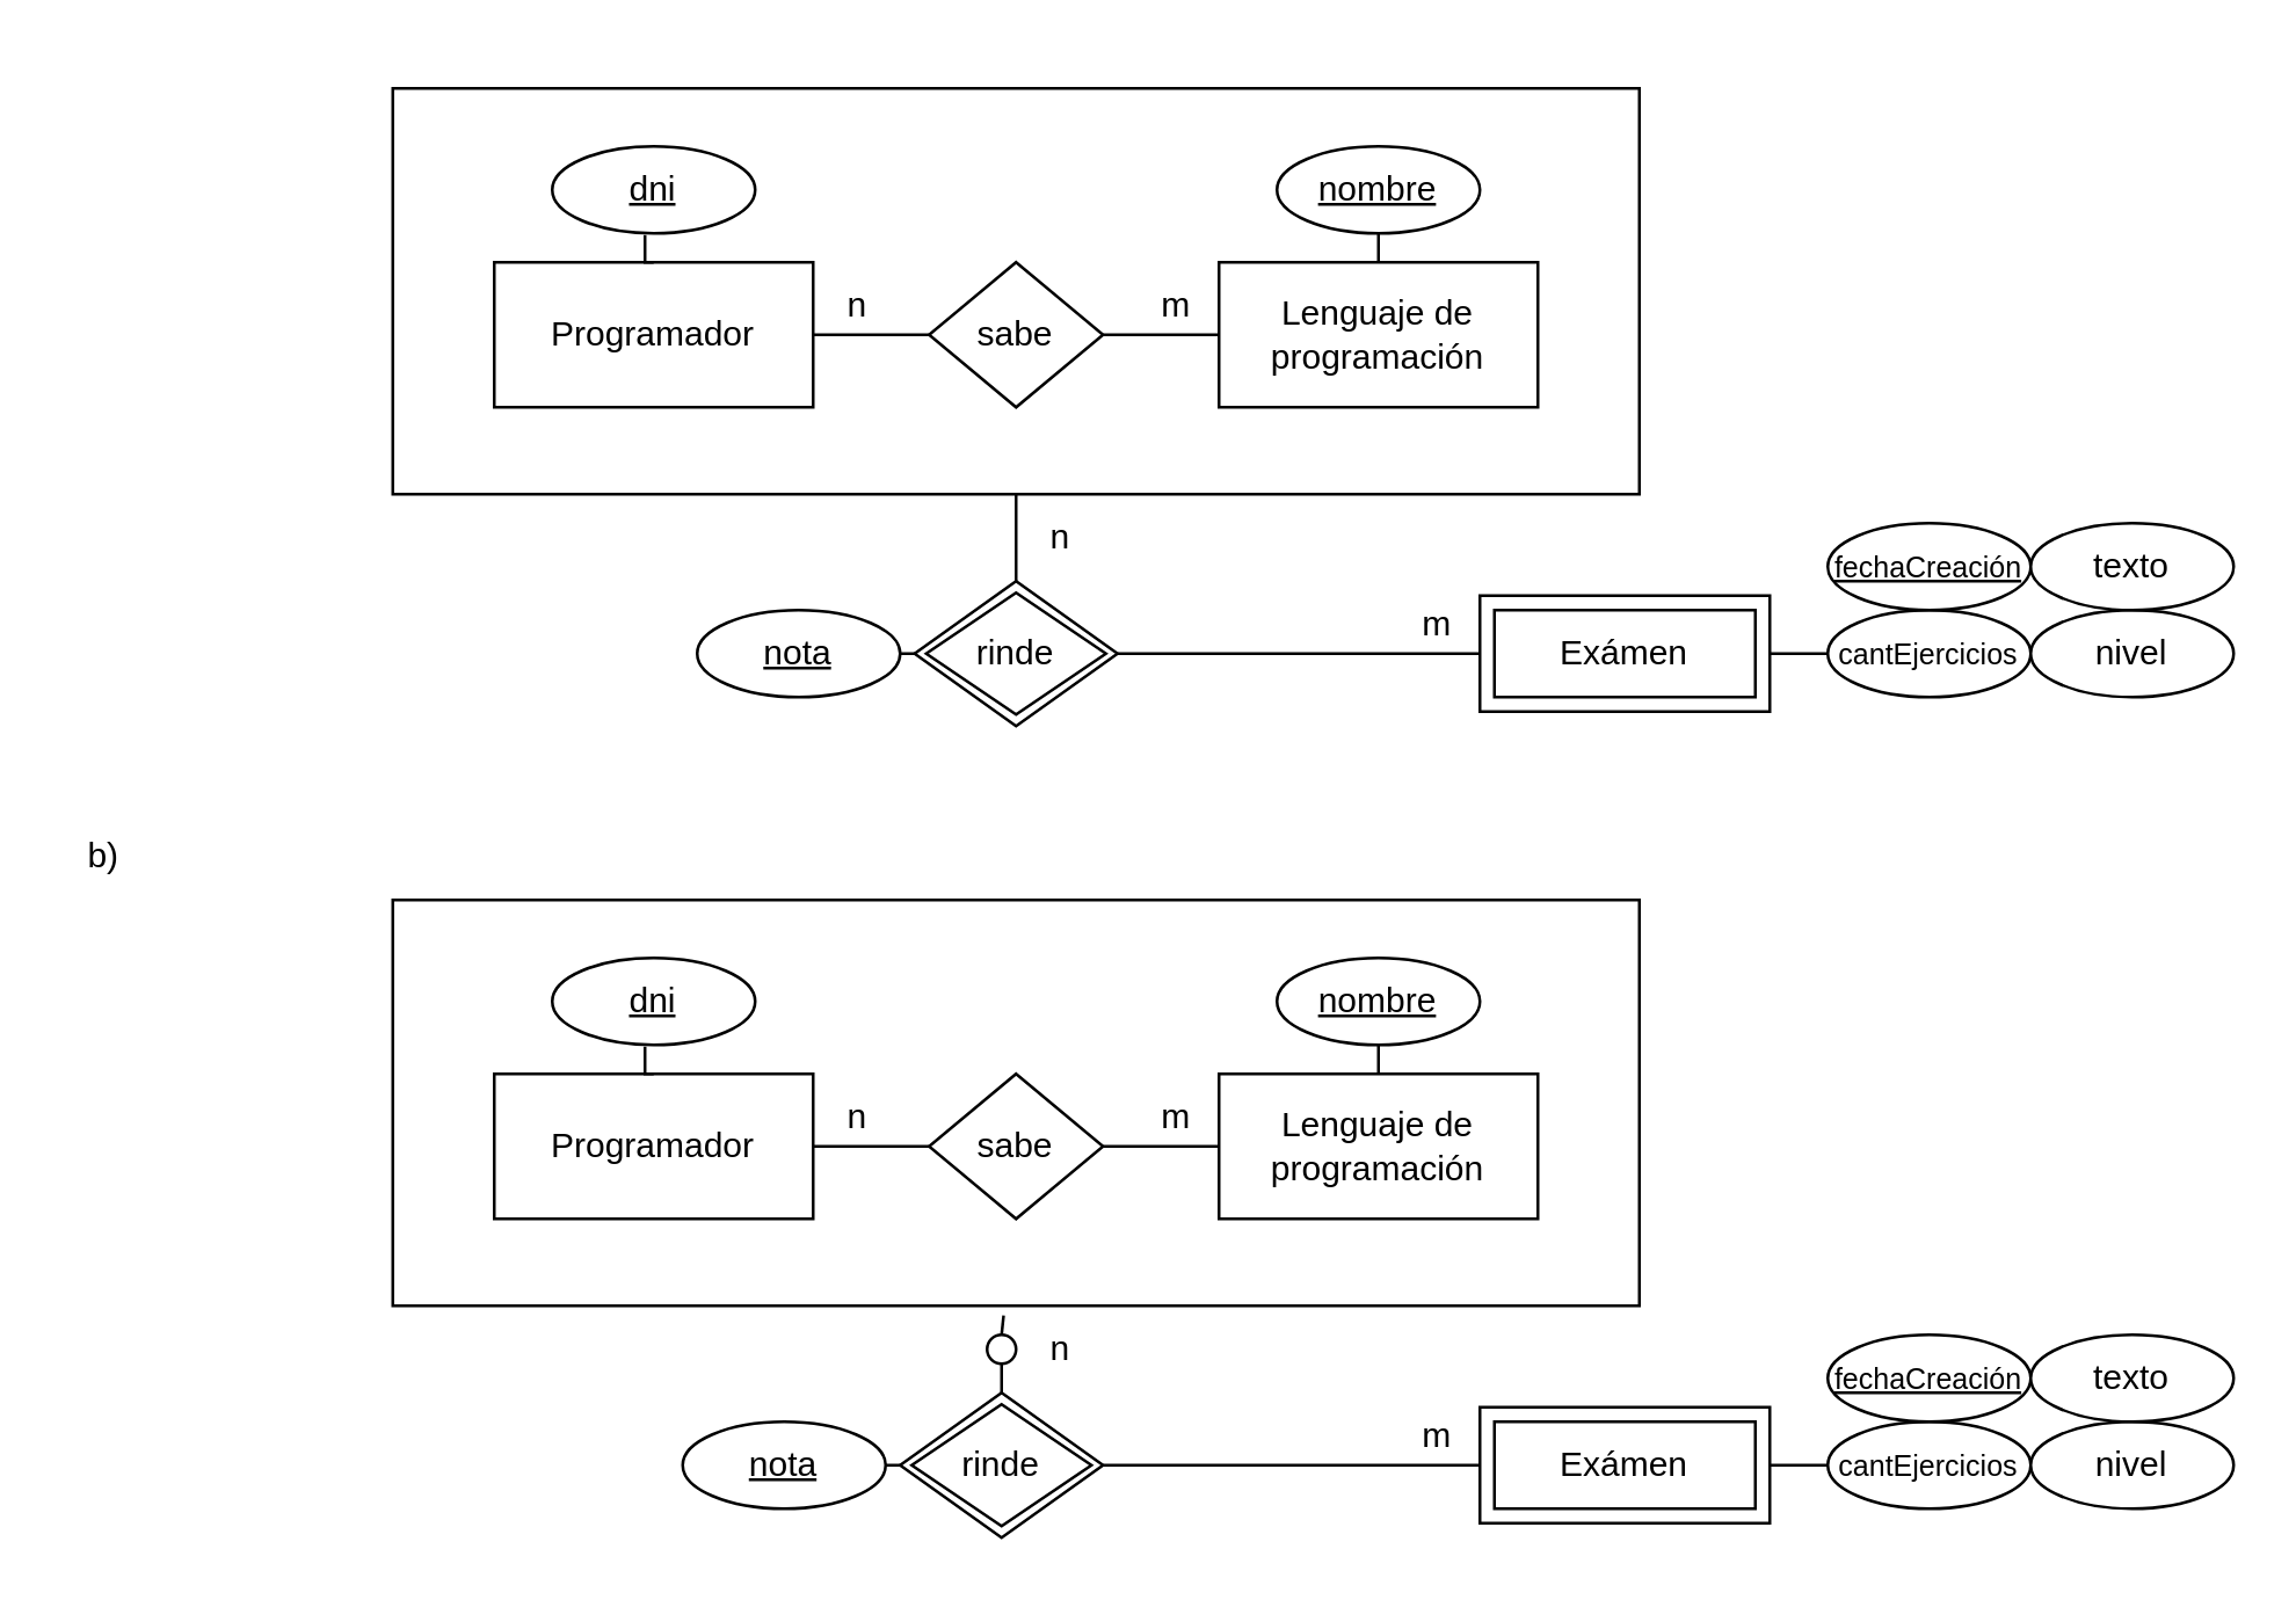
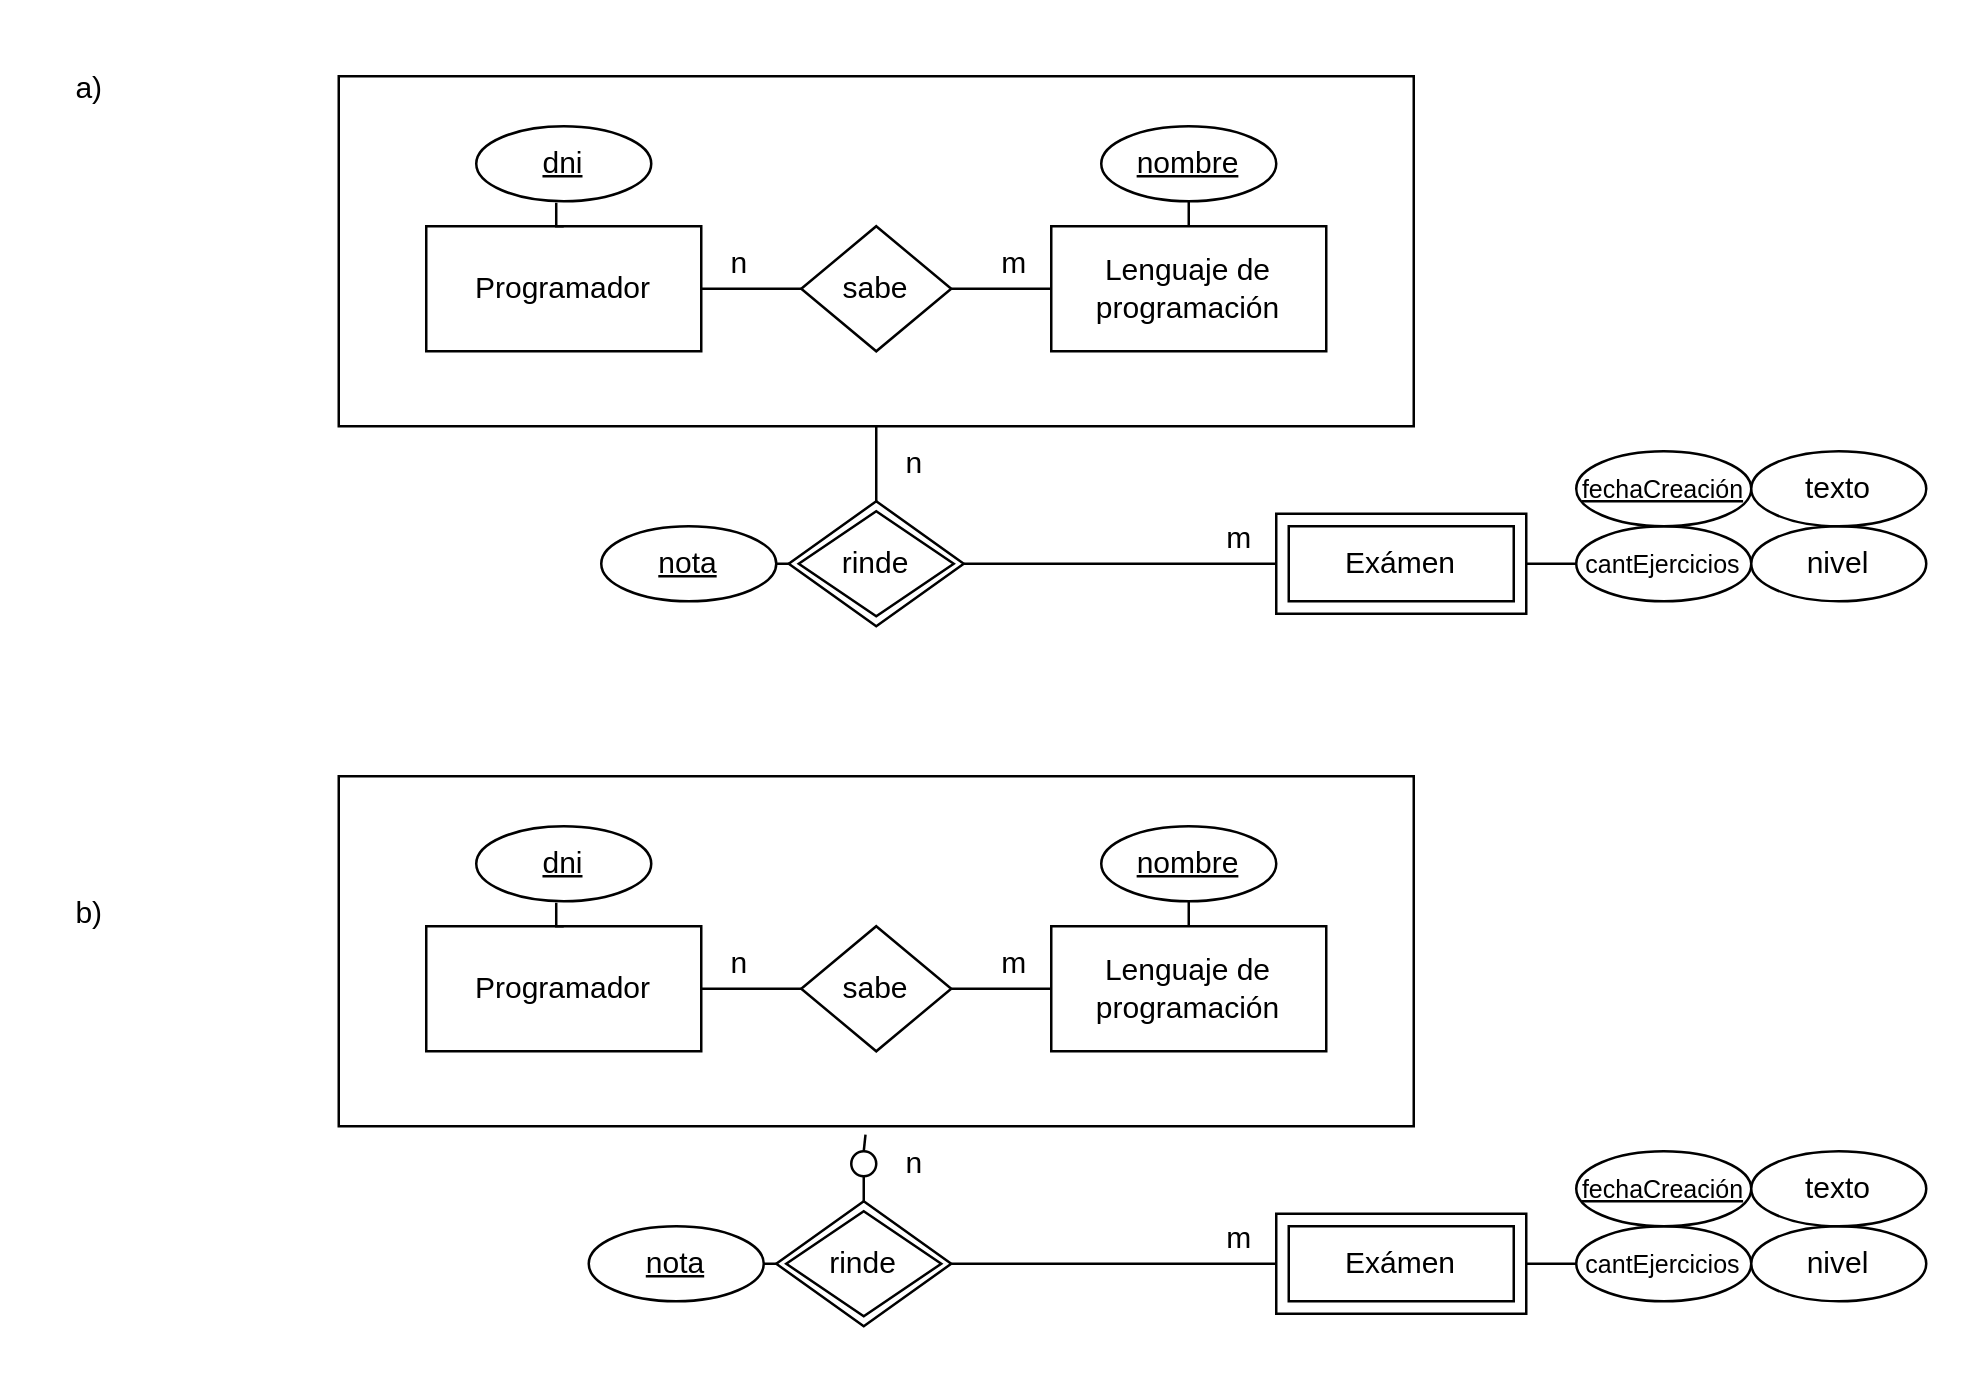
  <mxCell id="0" />
  <mxCell id="1" parent="0" />
  <mxCell id="2" style="edgeStyle=orthogonalEdgeStyle;rounded=0;orthogonalLoop=1;jettySize=auto;html=1;endArrow=none;endFill=0;" edge="1" parent="1" source="3" target="28"><mxGeometry relative="1" as="geometry"><mxPoint x="350.029" y="200.024" as="targetPoint" /></mxGeometry></mxCell>
  <mxCell id="3" value="" style="whiteSpace=wrap;html=1;" vertex="1" parent="1"><mxGeometry x="135" y="30" width="430" height="140" as="geometry" /></mxCell>
  <mxCell id="4" style="edgeStyle=orthogonalEdgeStyle;rounded=0;orthogonalLoop=1;jettySize=auto;html=1;shape=wire;dashed=1;endArrow=none;endFill=0;entryX=0;entryY=0.5;entryDx=0;entryDy=0;" parent="1" source="5" edge="1" target="9"><mxGeometry relative="1" as="geometry"><mxPoint x="320" y="205" as="targetPoint" /><mxPoint x="290" y="104.71" as="sourcePoint" /><Array as="points" /></mxGeometry></mxCell>
  <mxCell id="5" value="Programador" style="rounded=0;whiteSpace=wrap;html=1;" parent="1" vertex="1"><mxGeometry x="170" y="90" width="110" height="50" as="geometry" /></mxCell>
  <mxCell id="6" style="edgeStyle=orthogonalEdgeStyle;rounded=0;orthogonalLoop=1;jettySize=auto;html=1;endArrow=none;endFill=0;" parent="1" source="7" target="10" edge="1"><mxGeometry relative="1" as="geometry" /></mxCell>
  <mxCell id="7" value="Lenguaje de programación" style="whiteSpace=wrap;html=1;rounded=0;" parent="1" vertex="1"><mxGeometry x="420" y="90" width="110" height="50" as="geometry" /></mxCell>
  <mxCell id="8" style="edgeStyle=orthogonalEdgeStyle;rounded=0;orthogonalLoop=1;jettySize=auto;html=1;endArrow=none;endFill=0;" parent="1" source="9" target="7" edge="1"><mxGeometry relative="1" as="geometry"><mxPoint x="795" y="140" as="sourcePoint" /></mxGeometry></mxCell>
  <mxCell id="9" value="sabe" style="rhombus;whiteSpace=wrap;html=1;" parent="1" vertex="1"><mxGeometry x="320" y="90" width="60" height="50" as="geometry" /></mxCell>
  <mxCell id="10" value="&lt;u&gt;nombre&lt;/u&gt;" style="ellipse;whiteSpace=wrap;html=1;" parent="1" vertex="1"><mxGeometry x="440" y="50" width="70" height="30" as="geometry" /></mxCell>
  <mxCell id="11" value="&lt;u&gt;dni&lt;/u&gt;" style="ellipse;whiteSpace=wrap;html=1;" parent="1" vertex="1"><mxGeometry x="190" y="50" width="70" height="30" as="geometry" /></mxCell>
  <mxCell id="12" style="edgeStyle=orthogonalEdgeStyle;rounded=0;orthogonalLoop=1;jettySize=auto;html=1;exitX=0.5;exitY=0;exitDx=0;exitDy=0;entryX=0.457;entryY=1.021;entryDx=0;entryDy=0;entryPerimeter=0;endArrow=none;endFill=0;" parent="1" source="5" target="11" edge="1"><mxGeometry relative="1" as="geometry" /></mxCell>
  <mxCell id="13" style="edgeStyle=orthogonalEdgeStyle;rounded=0;orthogonalLoop=1;jettySize=auto;html=1;endArrow=none;endFill=0;" edge="1" parent="1" source="23" target="19"><mxGeometry relative="1" as="geometry"><mxPoint x="655" y="200" as="sourcePoint" /></mxGeometry></mxCell>
  <mxCell id="14" style="edgeStyle=orthogonalEdgeStyle;rounded=0;orthogonalLoop=1;jettySize=auto;html=1;endArrow=none;endFill=0;" edge="1" parent="1" source="28" target="23"><mxGeometry relative="1" as="geometry"><mxPoint x="380" y="225" as="sourcePoint" /><mxPoint x="645" y="140" as="targetPoint" /></mxGeometry></mxCell>
  <mxCell id="15" style="edgeStyle=orthogonalEdgeStyle;rounded=0;orthogonalLoop=1;jettySize=auto;html=1;endArrow=none;endFill=0;" edge="1" parent="1" source="28" target="16"><mxGeometry relative="1" as="geometry"><mxPoint x="320.034" y="225.029" as="sourcePoint" /></mxGeometry></mxCell>
  <mxCell id="16" value="&lt;u&gt;nota&lt;/u&gt;" style="ellipse;whiteSpace=wrap;html=1;" vertex="1" parent="1"><mxGeometry x="240" y="210" width="70" height="30" as="geometry" /></mxCell>
  <mxCell id="17" value="n" style="text;html=1;align=center;verticalAlign=middle;resizable=0;points=[];autosize=1;strokeColor=none;fillColor=none;" vertex="1" parent="1"><mxGeometry x="280" y="90" width="30" height="30" as="geometry" /></mxCell>
  <mxCell id="18" value="m" style="text;html=1;align=center;verticalAlign=middle;resizable=0;points=[];autosize=1;strokeColor=none;fillColor=none;" vertex="1" parent="1"><mxGeometry x="390" y="90" width="30" height="30" as="geometry" /></mxCell>
  <mxCell id="19" value="&lt;font style=&quot;font-size: 10px;&quot;&gt;cantEjercicios&lt;/font&gt;" style="ellipse;whiteSpace=wrap;html=1;" vertex="1" parent="1"><mxGeometry x="630" y="210" width="70" height="30" as="geometry" /></mxCell>
  <mxCell id="20" value="nivel" style="ellipse;whiteSpace=wrap;html=1;" vertex="1" parent="1"><mxGeometry x="700" y="210" width="70" height="30" as="geometry" /></mxCell>
  <mxCell id="21" value="&lt;u&gt;&lt;font style=&quot;font-size: 10px;&quot;&gt;fechaCreación&lt;/font&gt;&lt;/u&gt;" style="ellipse;whiteSpace=wrap;html=1;" vertex="1" parent="1"><mxGeometry x="630" y="180" width="70" height="30" as="geometry" /></mxCell>
  <mxCell id="22" value="texto" style="ellipse;whiteSpace=wrap;html=1;" vertex="1" parent="1"><mxGeometry x="700" y="180" width="70" height="30" as="geometry" /></mxCell>
  <mxCell id="23" value="Exámen" style="shape=ext;margin=3;double=1;whiteSpace=wrap;html=1;align=center;" vertex="1" parent="1"><mxGeometry x="510" y="205" width="100" height="40" as="geometry" /></mxCell>
- <mxCell id="25" value="b)" style="text;html=1;align=center;verticalAlign=middle;resizable=0;points=[];autosize=1;strokeColor=none;fillColor=none;" vertex="1" parent="1"><mxGeometry x="20" y="280" width="30" height="30" as="geometry" /></mxCell>
+ <mxCell id="24" value="a)" style="text;html=1;align=center;verticalAlign=middle;resizable=0;points=[];autosize=1;strokeColor=none;fillColor=none;" vertex="1" parent="1"><mxGeometry x="20" y="20" width="30" height="30" as="geometry" /></mxCell>
+ <mxCell id="25" value="b)" style="text;html=1;align=center;verticalAlign=middle;resizable=0;points=[];autosize=1;strokeColor=none;fillColor=none;" vertex="1" parent="1"><mxGeometry x="20" y="350" width="30" height="30" as="geometry" /></mxCell>
  <mxCell id="26" value="n" style="text;html=1;align=center;verticalAlign=middle;resizable=0;points=[];autosize=1;strokeColor=none;fillColor=none;" vertex="1" parent="1"><mxGeometry x="350" y="170" width="30" height="30" as="geometry" /></mxCell>
  <mxCell id="27" value="m" style="text;html=1;align=center;verticalAlign=middle;resizable=0;points=[];autosize=1;strokeColor=none;fillColor=none;" vertex="1" parent="1"><mxGeometry x="480" y="200" width="30" height="30" as="geometry" /></mxCell>
  <mxCell id="28" value="rinde" style="shape=rhombus;double=1;perimeter=rhombusPerimeter;whiteSpace=wrap;html=1;align=center;" vertex="1" parent="1"><mxGeometry x="315" y="200" width="70" height="50" as="geometry" /></mxCell>
  <mxCell id="29" style="edgeStyle=orthogonalEdgeStyle;rounded=0;orthogonalLoop=1;jettySize=auto;html=1;endArrow=none;endFill=0;" edge="1" parent="1"><mxGeometry relative="1" as="geometry"><mxPoint x="530.029" y="390.02" as="targetPoint" /><mxPoint x="530.029" y="360" as="sourcePoint" /></mxGeometry></mxCell>
  <mxCell id="30" value="" style="whiteSpace=wrap;html=1;" vertex="1" parent="1"><mxGeometry x="135" y="310" width="430" height="140" as="geometry" /></mxCell>
  <mxCell id="31" style="edgeStyle=orthogonalEdgeStyle;rounded=0;orthogonalLoop=1;jettySize=auto;html=1;shape=wire;dashed=1;endArrow=none;endFill=0;entryX=0;entryY=0.5;entryDx=0;entryDy=0;" edge="1" parent="1" source="32" target="36"><mxGeometry relative="1" as="geometry"><mxPoint x="320" y="485" as="targetPoint" /><mxPoint x="290" y="384.71" as="sourcePoint" /><Array as="points" /></mxGeometry></mxCell>
  <mxCell id="32" value="Programador" style="rounded=0;whiteSpace=wrap;html=1;" vertex="1" parent="1"><mxGeometry x="170" y="370" width="110" height="50" as="geometry" /></mxCell>
  <mxCell id="33" style="edgeStyle=orthogonalEdgeStyle;rounded=0;orthogonalLoop=1;jettySize=auto;html=1;endArrow=none;endFill=0;" edge="1" parent="1" source="34" target="37"><mxGeometry relative="1" as="geometry" /></mxCell>
  <mxCell id="34" value="Lenguaje de programación" style="whiteSpace=wrap;html=1;rounded=0;" vertex="1" parent="1"><mxGeometry x="420" y="370" width="110" height="50" as="geometry" /></mxCell>
  <mxCell id="35" style="edgeStyle=orthogonalEdgeStyle;rounded=0;orthogonalLoop=1;jettySize=auto;html=1;endArrow=none;endFill=0;" edge="1" parent="1" source="36" target="34"><mxGeometry relative="1" as="geometry"><mxPoint x="795" y="420" as="sourcePoint" /></mxGeometry></mxCell>
  <mxCell id="36" value="sabe" style="rhombus;whiteSpace=wrap;html=1;" vertex="1" parent="1"><mxGeometry x="320" y="370" width="60" height="50" as="geometry" /></mxCell>
  <mxCell id="37" value="&lt;u&gt;nombre&lt;/u&gt;" style="ellipse;whiteSpace=wrap;html=1;" vertex="1" parent="1"><mxGeometry x="440" y="330" width="70" height="30" as="geometry" /></mxCell>
  <mxCell id="38" value="&lt;u&gt;dni&lt;/u&gt;" style="ellipse;whiteSpace=wrap;html=1;" vertex="1" parent="1"><mxGeometry x="190" y="330" width="70" height="30" as="geometry" /></mxCell>
  <mxCell id="39" style="edgeStyle=orthogonalEdgeStyle;rounded=0;orthogonalLoop=1;jettySize=auto;html=1;exitX=0.5;exitY=0;exitDx=0;exitDy=0;entryX=0.457;entryY=1.021;entryDx=0;entryDy=0;entryPerimeter=0;endArrow=none;endFill=0;" edge="1" parent="1" source="32" target="38"><mxGeometry relative="1" as="geometry" /></mxCell>
  <mxCell id="40" style="edgeStyle=orthogonalEdgeStyle;rounded=0;orthogonalLoop=1;jettySize=auto;html=1;endArrow=none;endFill=0;" edge="1" parent="1" source="50" target="46"><mxGeometry relative="1" as="geometry"><mxPoint x="655" y="480" as="sourcePoint" /></mxGeometry></mxCell>
  <mxCell id="41" style="edgeStyle=orthogonalEdgeStyle;rounded=0;orthogonalLoop=1;jettySize=auto;html=1;endArrow=none;endFill=0;" edge="1" parent="1" source="53" target="50"><mxGeometry relative="1" as="geometry"><mxPoint x="380" y="505" as="sourcePoint" /><mxPoint x="645" y="420" as="targetPoint" /></mxGeometry></mxCell>
  <mxCell id="42" style="edgeStyle=orthogonalEdgeStyle;rounded=0;orthogonalLoop=1;jettySize=auto;html=1;endArrow=none;endFill=0;" edge="1" parent="1" source="53" target="43"><mxGeometry relative="1" as="geometry"><mxPoint x="315.034" y="505.029" as="sourcePoint" /></mxGeometry></mxCell>
  <mxCell id="43" value="&lt;u&gt;nota&lt;/u&gt;" style="ellipse;whiteSpace=wrap;html=1;" vertex="1" parent="1"><mxGeometry x="235" y="490" width="70" height="30" as="geometry" /></mxCell>
  <mxCell id="44" value="n" style="text;html=1;align=center;verticalAlign=middle;resizable=0;points=[];autosize=1;strokeColor=none;fillColor=none;" vertex="1" parent="1"><mxGeometry x="280" y="370" width="30" height="30" as="geometry" /></mxCell>
  <mxCell id="45" value="m" style="text;html=1;align=center;verticalAlign=middle;resizable=0;points=[];autosize=1;strokeColor=none;fillColor=none;" vertex="1" parent="1"><mxGeometry x="390" y="370" width="30" height="30" as="geometry" /></mxCell>
  <mxCell id="46" value="&lt;font style=&quot;font-size: 10px;&quot;&gt;cantEjercicios&lt;/font&gt;" style="ellipse;whiteSpace=wrap;html=1;" vertex="1" parent="1"><mxGeometry x="630" y="490" width="70" height="30" as="geometry" /></mxCell>
  <mxCell id="47" value="nivel" style="ellipse;whiteSpace=wrap;html=1;" vertex="1" parent="1"><mxGeometry x="700" y="490" width="70" height="30" as="geometry" /></mxCell>
  <mxCell id="48" value="&lt;u&gt;&lt;font style=&quot;font-size: 10px;&quot;&gt;fechaCreación&lt;/font&gt;&lt;/u&gt;" style="ellipse;whiteSpace=wrap;html=1;" vertex="1" parent="1"><mxGeometry x="630" y="460" width="70" height="30" as="geometry" /></mxCell>
  <mxCell id="49" value="texto" style="ellipse;whiteSpace=wrap;html=1;" vertex="1" parent="1"><mxGeometry x="700" y="460" width="70" height="30" as="geometry" /></mxCell>
  <mxCell id="50" value="Exámen" style="shape=ext;margin=3;double=1;whiteSpace=wrap;html=1;align=center;" vertex="1" parent="1"><mxGeometry x="510" y="485" width="100" height="40" as="geometry" /></mxCell>
  <mxCell id="51" value="n" style="text;html=1;align=center;verticalAlign=middle;resizable=0;points=[];autosize=1;strokeColor=none;fillColor=none;" vertex="1" parent="1"><mxGeometry x="350" y="450" width="30" height="30" as="geometry" /></mxCell>
  <mxCell id="52" value="m" style="text;html=1;align=center;verticalAlign=middle;resizable=0;points=[];autosize=1;strokeColor=none;fillColor=none;" vertex="1" parent="1"><mxGeometry x="480" y="480" width="30" height="30" as="geometry" /></mxCell>
  <mxCell id="53" value="rinde" style="shape=rhombus;double=1;perimeter=rhombusPerimeter;whiteSpace=wrap;html=1;align=center;" vertex="1" parent="1"><mxGeometry x="310" y="480" width="70" height="50" as="geometry" /></mxCell>
  <mxCell id="54" style="edgeStyle=orthogonalEdgeStyle;rounded=0;orthogonalLoop=1;jettySize=auto;html=1;exitX=0.5;exitY=1;exitDx=0;exitDy=0;entryX=0.5;entryY=0;entryDx=0;entryDy=0;endArrow=none;endFill=0;" edge="1" parent="1" source="55" target="53"><mxGeometry relative="1" as="geometry" /></mxCell>
  <mxCell id="55" value="" style="ellipse;whiteSpace=wrap;html=1;" vertex="1" parent="1"><mxGeometry x="340" y="460" width="10" height="10" as="geometry" /></mxCell>
  <mxCell id="56" style="edgeStyle=orthogonalEdgeStyle;rounded=0;orthogonalLoop=1;jettySize=auto;html=1;exitX=0.5;exitY=0;exitDx=0;exitDy=0;entryX=0.49;entryY=1.024;entryDx=0;entryDy=0;entryPerimeter=0;endArrow=none;endFill=0;" edge="1" parent="1" source="55" target="30"><mxGeometry relative="1" as="geometry" /></mxCell>
